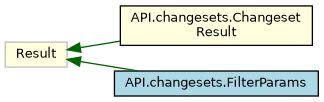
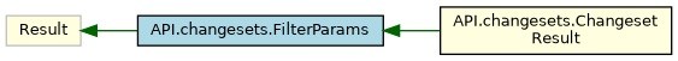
  digraph {
    rankdir=LR
    node [color=black fillcolor=lightyellow fontname=Helvetica fontsize=10 shape=record style=filled]
    edge [color=darkgreen dir=back fontname=Helvetica fontsize=10 labelfontname=Helvetica labelfontsize=10 style=solid]
    n1 [color=grey75 height=0.2 label=Result width=0.4]
    n2 [height=0.2 label="API.changesets.Changeset\lResult" width=0.4]
    n3 [fillcolor=lightblue height=0.2 label="API.changesets.FilterParams" width=0.4]
-   n1 -> n2
+   n3 -> n2
    n1 -> n3
  }
